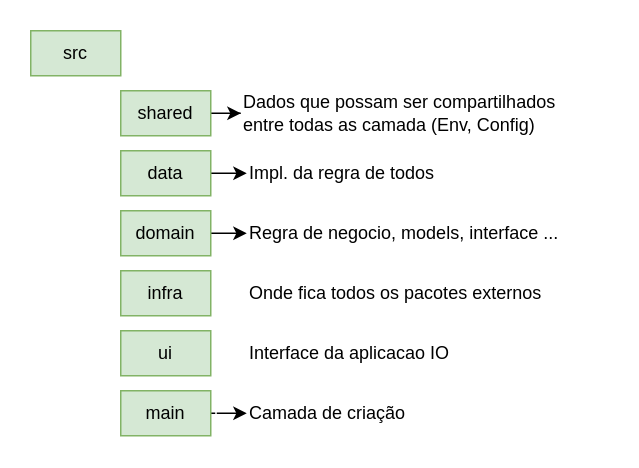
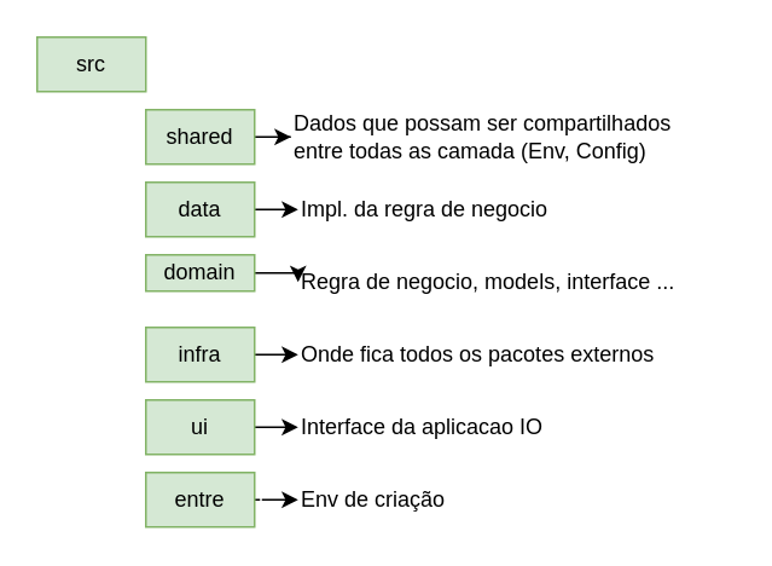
  <mxCell id="0" />
  <mxCell id="1" parent="0" />
  <mxCell id="2" value="src" style="text;html=1;align=center;verticalAlign=middle;whiteSpace=wrap;rounded=0;fillColor=#d5e8d4;strokeColor=#82b366;" vertex="1" parent="1"><mxGeometry x="20" y="20" width="60" height="30" as="geometry" /></mxCell>
  <mxCell id="3" style="edgeStyle=orthogonalEdgeStyle;rounded=0;orthogonalLoop=1;jettySize=auto;html=1;exitX=1;exitY=0.5;exitDx=0;exitDy=0;" edge="1" parent="1" source="4" target="15"><mxGeometry relative="1" as="geometry" /></mxCell>
  <mxCell id="4" value="shared" style="text;html=1;align=center;verticalAlign=middle;whiteSpace=wrap;rounded=0;fillColor=#d5e8d4;strokeColor=#82b366;" vertex="1" parent="1"><mxGeometry x="80" y="60" width="60" height="30" as="geometry" /></mxCell>
  <mxCell id="5" style="edgeStyle=orthogonalEdgeStyle;rounded=0;orthogonalLoop=1;jettySize=auto;html=1;exitX=1;exitY=0.5;exitDx=0;exitDy=0;entryX=0;entryY=0.5;entryDx=0;entryDy=0;" edge="1" parent="1" source="6" target="17"><mxGeometry relative="1" as="geometry" /></mxCell>
  <mxCell id="6" value="data" style="text;html=1;align=center;verticalAlign=middle;whiteSpace=wrap;rounded=0;fillColor=#d5e8d4;strokeColor=#82b366;" vertex="1" parent="1"><mxGeometry x="80" y="100" width="60" height="30" as="geometry" /></mxCell>
  <mxCell id="7" style="edgeStyle=orthogonalEdgeStyle;rounded=0;orthogonalLoop=1;jettySize=auto;html=1;exitX=1;exitY=0.5;exitDx=0;exitDy=0;entryX=0;entryY=0.5;entryDx=0;entryDy=0;" edge="1" parent="1" source="8" target="16"><mxGeometry relative="1" as="geometry" /></mxCell>
- <mxCell id="8" value="domain" style="text;html=1;align=center;verticalAlign=middle;whiteSpace=wrap;rounded=0;fillColor=#d5e8d4;strokeColor=#82b366;" vertex="1" parent="1"><mxGeometry x="80" y="140" width="60" height="30" as="geometry" /></mxCell>
+ <mxCell id="8" value="domain" style="text;html=1;align=center;verticalAlign=middle;whiteSpace=wrap;rounded=0;fillColor=#d5e8d4;strokeColor=#82b366;" vertex="1" parent="1"><mxGeometry x="80" y="140" width="60" height="20" as="geometry" /></mxCell>
+ <mxCell id="9" style="edgeStyle=orthogonalEdgeStyle;rounded=0;orthogonalLoop=1;jettySize=auto;html=1;entryX=0;entryY=0.5;entryDx=0;entryDy=0;" edge="1" parent="1" source="10" target="19"><mxGeometry relative="1" as="geometry" /></mxCell>
  <mxCell id="10" value="infra" style="text;html=1;align=center;verticalAlign=middle;whiteSpace=wrap;rounded=0;fillColor=#d5e8d4;strokeColor=#82b366;" vertex="1" parent="1"><mxGeometry x="80" y="180" width="60" height="30" as="geometry" /></mxCell>
+ <mxCell id="11" style="edgeStyle=orthogonalEdgeStyle;rounded=0;orthogonalLoop=1;jettySize=auto;html=1;entryX=0;entryY=0.5;entryDx=0;entryDy=0;" edge="1" parent="1" source="12" target="18"><mxGeometry relative="1" as="geometry" /></mxCell>
  <mxCell id="12" value="ui" style="text;html=1;align=center;verticalAlign=middle;whiteSpace=wrap;rounded=0;fillColor=#d5e8d4;strokeColor=#82b366;" vertex="1" parent="1"><mxGeometry x="80" y="220" width="60" height="30" as="geometry" /></mxCell>
  <mxCell id="13" style="edgeStyle=orthogonalEdgeStyle;rounded=0;orthogonalLoop=1;jettySize=auto;html=1;entryX=0;entryY=0.5;entryDx=0;entryDy=0;dashed=1;" edge="1" parent="1" source="14" target="20"><mxGeometry relative="1" as="geometry" /></mxCell>
- <mxCell id="14" value="main" style="text;html=1;align=center;verticalAlign=middle;whiteSpace=wrap;rounded=0;fillColor=#d5e8d4;strokeColor=#82b366;" vertex="1" parent="1"><mxGeometry x="80" y="260" width="60" height="30" as="geometry" /></mxCell>
+ <mxCell id="14" value="entre" style="text;html=1;align=center;verticalAlign=middle;whiteSpace=wrap;rounded=0;fillColor=#d5e8d4;strokeColor=#82b366;" vertex="1" parent="1"><mxGeometry x="80" y="260" width="60" height="30" as="geometry" /></mxCell>
  <mxCell id="15" value="Dados que possam ser compartilhados entre todas as camada (Env, Config)" style="text;html=1;align=left;verticalAlign=middle;whiteSpace=wrap;rounded=0;" vertex="1" parent="1"><mxGeometry x="160" y="60" width="240" height="30" as="geometry" /></mxCell>
  <mxCell id="16" value="Regra de negocio, models, interface ..." style="text;html=1;align=left;verticalAlign=middle;whiteSpace=wrap;rounded=0;" vertex="1" parent="1"><mxGeometry x="164" y="140" width="240" height="30" as="geometry" /></mxCell>
- <mxCell id="17" value="Impl. da regra de todos" style="text;html=1;align=left;verticalAlign=middle;whiteSpace=wrap;rounded=0;" vertex="1" parent="1"><mxGeometry x="164" y="100" width="240" height="30" as="geometry" /></mxCell>
+ <mxCell id="17" value="Impl. da regra de negocio" style="text;html=1;align=left;verticalAlign=middle;whiteSpace=wrap;rounded=0;" vertex="1" parent="1"><mxGeometry x="164" y="100" width="240" height="30" as="geometry" /></mxCell>
  <mxCell id="18" value="Interface da aplicacao IO" style="text;html=1;align=left;verticalAlign=middle;whiteSpace=wrap;rounded=0;" vertex="1" parent="1"><mxGeometry x="164" y="220" width="240" height="30" as="geometry" /></mxCell>
  <mxCell id="19" value="Onde fica todos os pacotes externos" style="text;html=1;align=left;verticalAlign=middle;whiteSpace=wrap;rounded=0;" vertex="1" parent="1"><mxGeometry x="164" y="180" width="240" height="30" as="geometry" /></mxCell>
- <mxCell id="20" value="Camada de criação" style="text;html=1;align=left;verticalAlign=middle;whiteSpace=wrap;rounded=0;" vertex="1" parent="1"><mxGeometry x="164" y="260" width="240" height="30" as="geometry" /></mxCell>
+ <mxCell id="20" value="Env de criação" style="text;html=1;align=left;verticalAlign=middle;whiteSpace=wrap;rounded=0;" vertex="1" parent="1"><mxGeometry x="164" y="260" width="240" height="30" as="geometry" /></mxCell>
